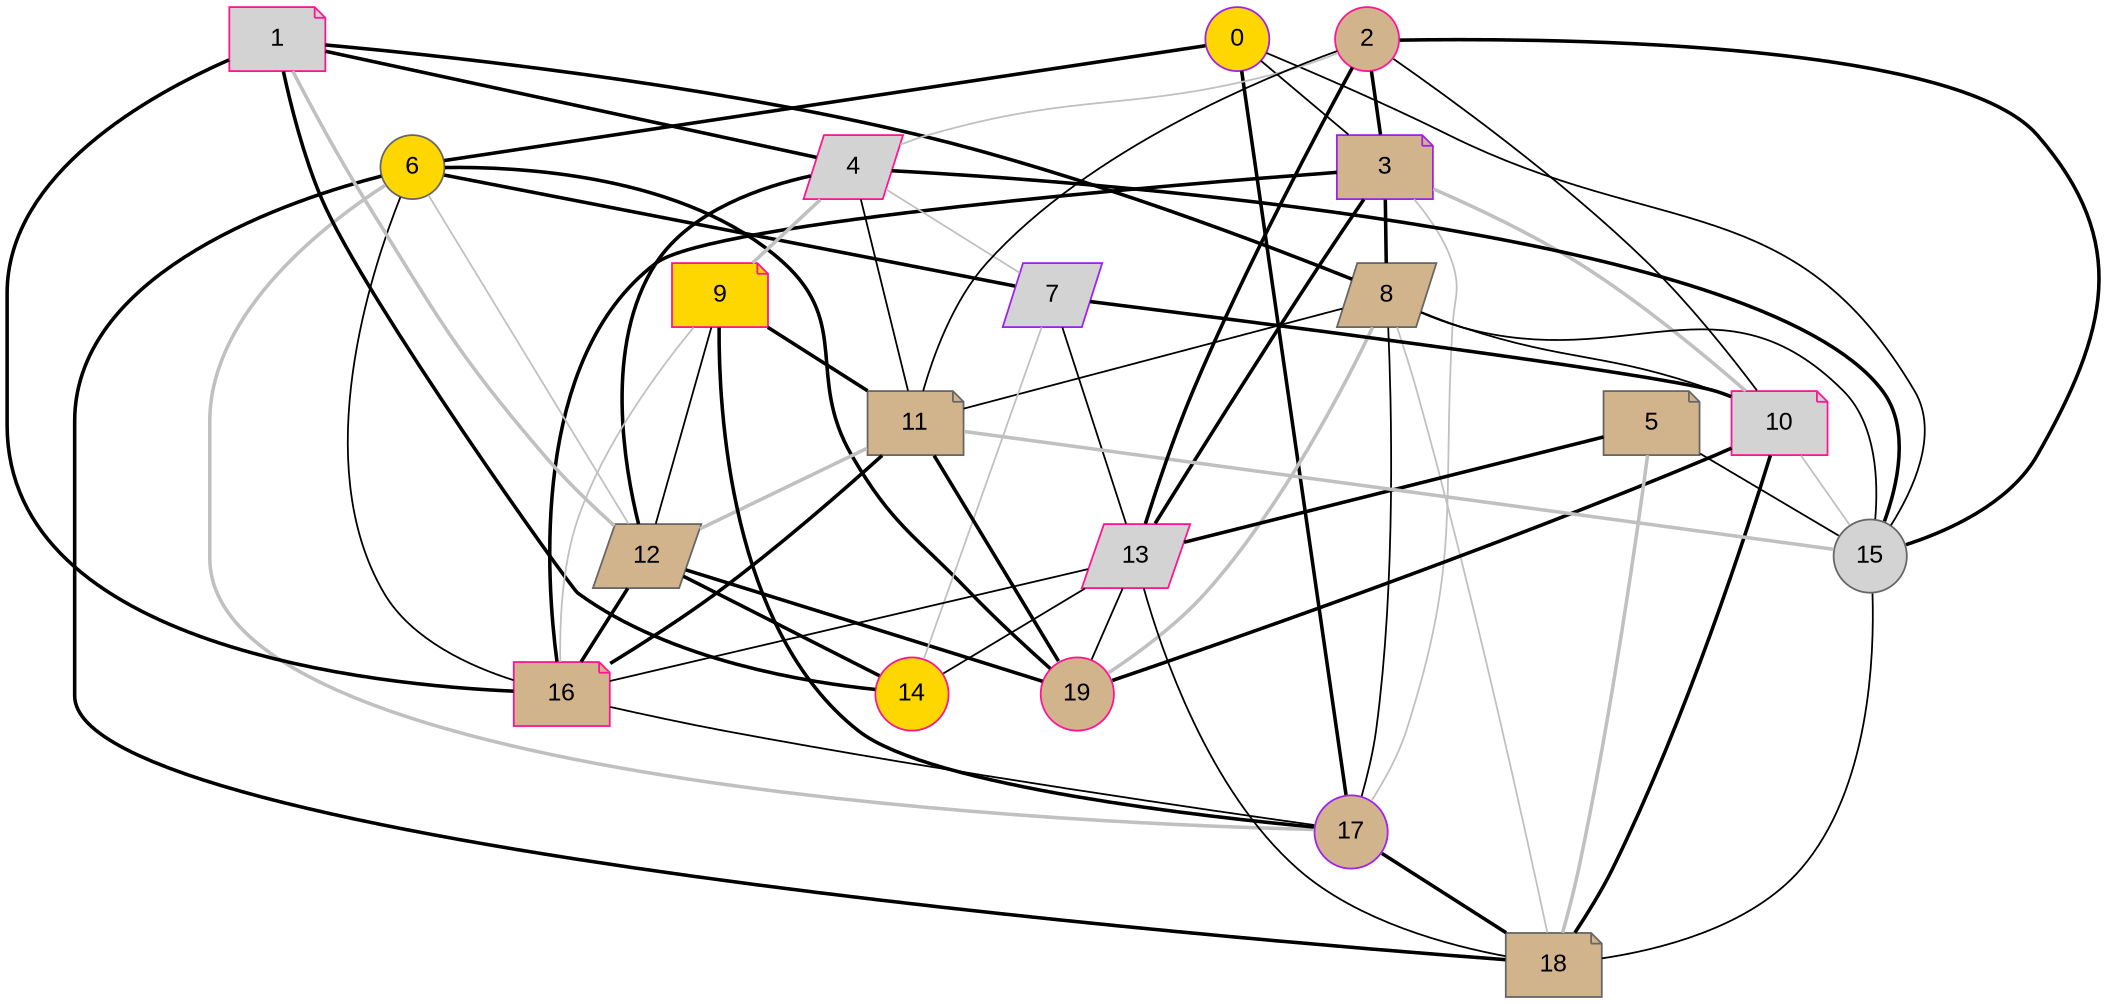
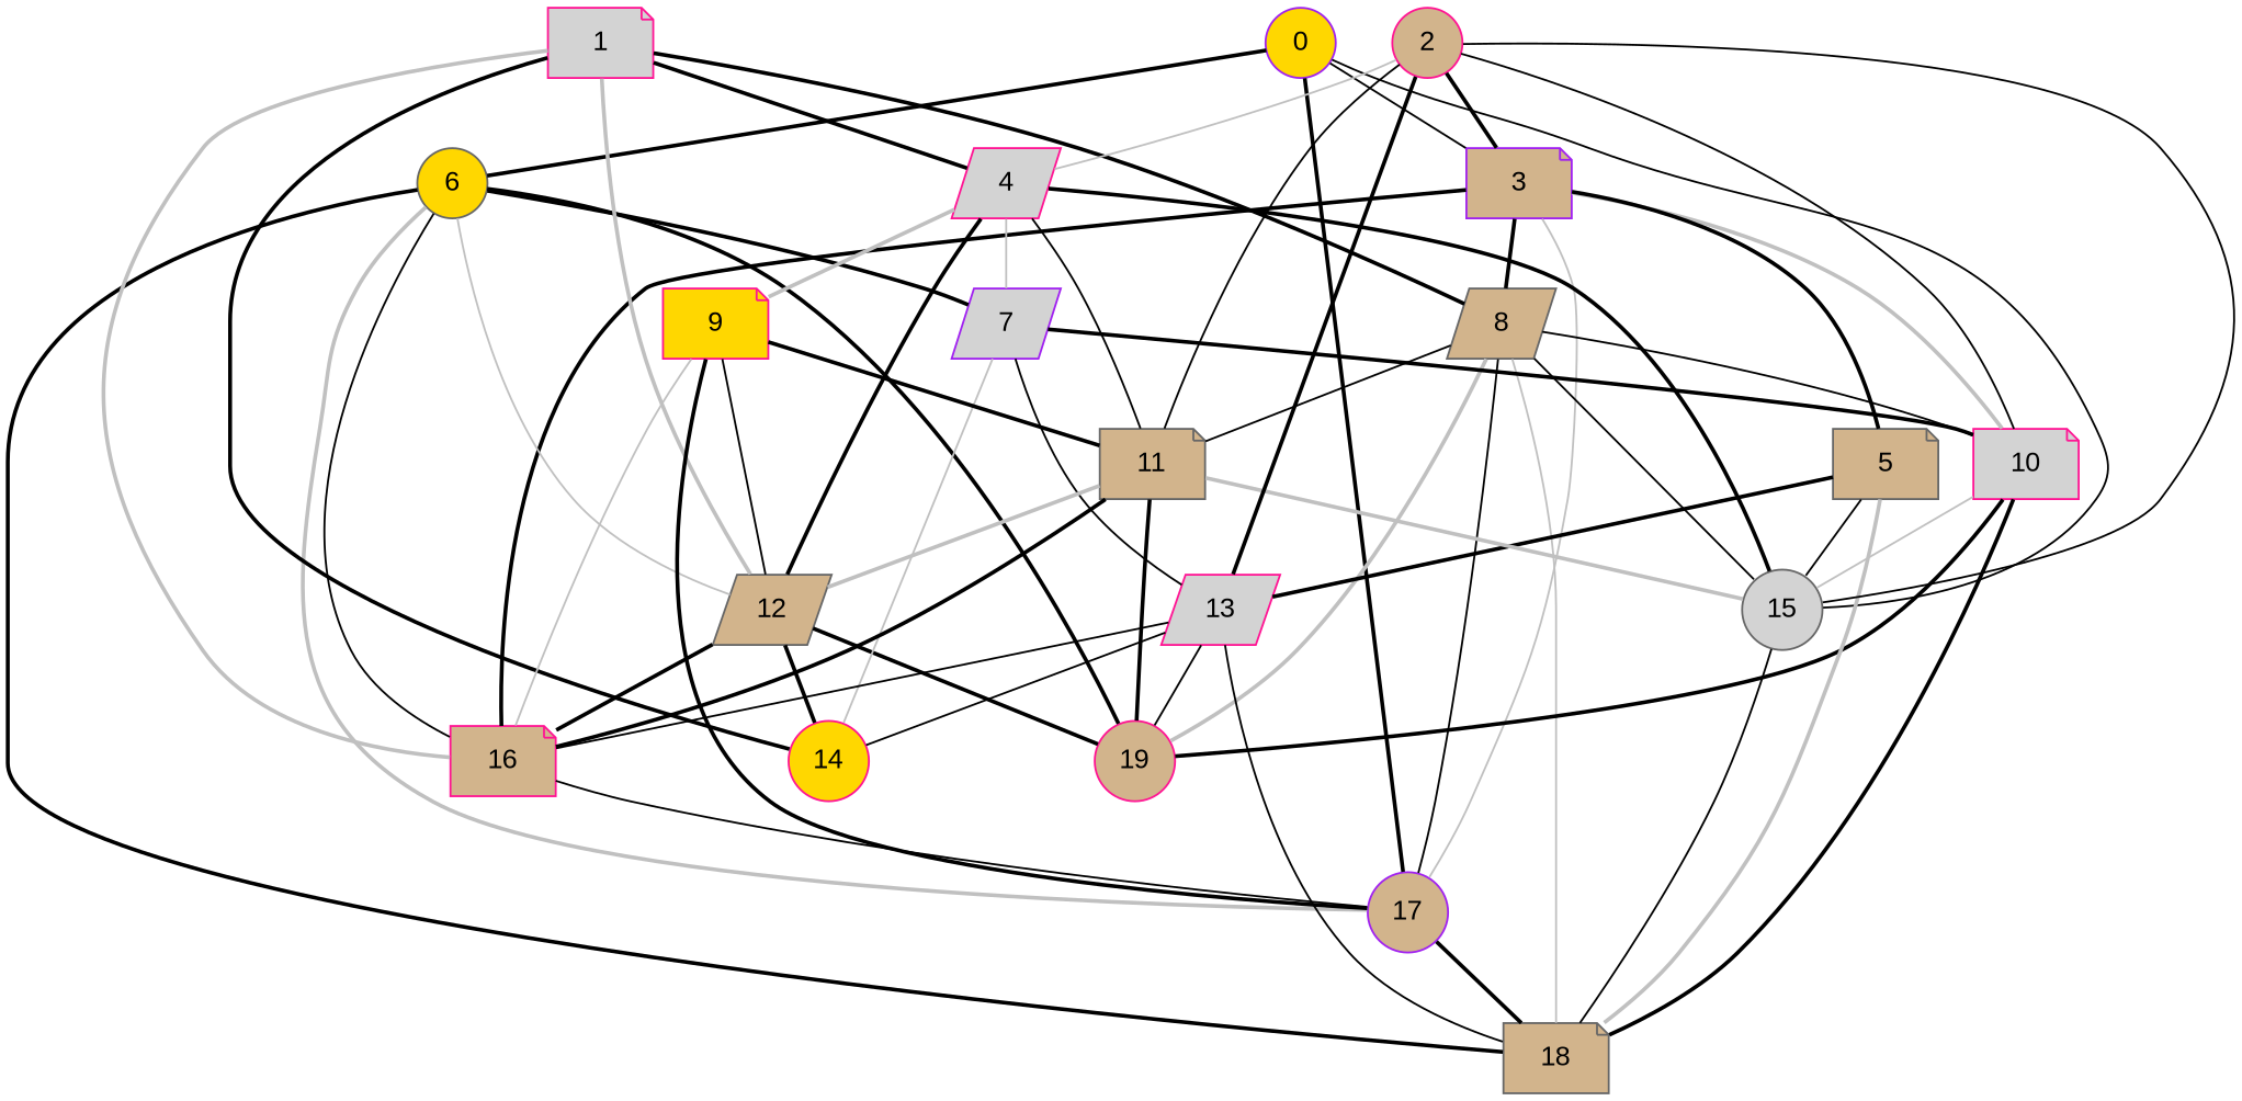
  graph {
    node [color=deeppink fillcolor=tan fontname=Arial shape=note style=filled]
    edge [color=black style=bold]
    0 [color=purple fillcolor=gold shape=circle]
    3 [color=purple]
    6 [color=gray40 fillcolor=gold shape=circle]
    15 [color=gray40 fillcolor=lightgrey shape=circle]
    17 [color=purple shape=circle]
    8 [color=gray40 shape=parallelogram]
    16
    10 [fillcolor=lightgrey]
    5 [color=gray40]
    12 [color=gray40 shape=parallelogram]
    7 [color=purple fillcolor=lightgrey shape=parallelogram]
    18 [color=gray40]
    19 [shape=circle]
    1 [fillcolor=lightgrey]
    4 [fillcolor=lightgrey shape=parallelogram]
    14 [fillcolor=gold shape=circle]
    11 [color=gray40]
    9 [fillcolor=gold]
    2 [shape=circle]
    13 [fillcolor=lightgrey shape=parallelogram]
    0 -- 3 [style=solid]
    0 -- 6
    0 -- 15 [style=solid]
    0 -- 17
    3 -- 17 [color=gray style=solid]
    3 -- 8
    3 -- 16
    3 -- 10 [color=gray]
-   3 -- 13
+   3 -- 5
    6 -- 17 [color=gray]
    6 -- 16 [style=solid]
    6 -- 12 [color=gray style=solid]
    6 -- 7
    6 -- 18
    6 -- 19
    15 -- 18 [style=solid]
    17 -- 18
    8 -- 15 [style=solid]
    8 -- 17 [style=solid]
    8 -- 10 [style=solid]
    8 -- 18 [color=gray style=solid]
    8 -- 19 [color=gray]
    8 -- 11 [style=solid]
    16 -- 17 [style=solid]
    10 -- 15 [color=gray style=solid]
    10 -- 18
    10 -- 19
    5 -- 15 [style=solid]
    5 -- 18 [color=gray]
    5 -- 13
    12 -- 16
    12 -- 19
    12 -- 14
    7 -- 10
    7 -- 14 [color=gray style=solid]
    7 -- 13 [style=solid]
    1 -- 8
-   1 -- 16
+   1 -- 16 [color=gray]
    1 -- 12 [color=gray]
    1 -- 4
    1 -- 14
    4 -- 15
    4 -- 12
    4 -- 7 [color=gray style=solid]
    4 -- 11 [style=solid]
    4 -- 9 [color=gray]
    11 -- 15 [color=gray]
    11 -- 16
    11 -- 12 [color=gray]
    11 -- 19
    9 -- 17
    9 -- 16 [color=gray style=solid]
    9 -- 12 [style=solid]
    9 -- 11
    2 -- 3
-   2 -- 15
+   2 -- 15 [style=solid]
    2 -- 10 [style=solid]
    2 -- 4 [color=gray style=solid]
    2 -- 11 [style=solid]
    2 -- 13
    13 -- 16 [style=solid]
    13 -- 18 [style=solid]
    13 -- 19 [style=solid]
    13 -- 14 [style=solid]
  }
